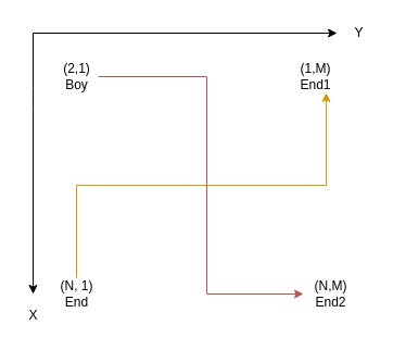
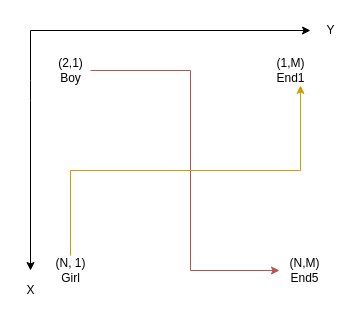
  <mxCell id="0" />
  <mxCell id="1" parent="0" />
  <mxCell id="2" value="" style="endArrow=classic;html=1;" edge="1" parent="1"><mxGeometry width="50" height="50" relative="1" as="geometry"><mxPoint x="30" y="30" as="sourcePoint" /><mxPoint x="30" y="270" as="targetPoint" /><Array as="points"><mxPoint x="30" y="90" /></Array></mxGeometry></mxCell>
  <mxCell id="3" value="" style="endArrow=classic;html=1;" edge="1" parent="1"><mxGeometry width="50" height="50" relative="1" as="geometry"><mxPoint x="30" y="30" as="sourcePoint" /><mxPoint x="310" y="30" as="targetPoint" /></mxGeometry></mxCell>
  <mxCell id="4" value="X" style="text;html=1;align=center;verticalAlign=middle;resizable=0;points=[];autosize=1;" vertex="1" parent="1"><mxGeometry x="20" y="280" width="20" height="20" as="geometry" /></mxCell>
  <mxCell id="5" value="Y" style="text;html=1;align=center;verticalAlign=middle;resizable=0;points=[];autosize=1;" vertex="1" parent="1"><mxGeometry x="320" y="20" width="20" height="20" as="geometry" /></mxCell>
  <mxCell id="6" style="edgeStyle=orthogonalEdgeStyle;rounded=0;orthogonalLoop=1;jettySize=auto;html=1;fillColor=#f8cecc;strokeColor=#b85450;" edge="1" parent="1" source="7" target="11"><mxGeometry relative="1" as="geometry"><Array as="points"><mxPoint x="190" y="70" /><mxPoint x="190" y="270" /></Array></mxGeometry></mxCell>
  <mxCell id="7" value="(2,1)&lt;br&gt;Boy" style="text;html=1;align=center;verticalAlign=middle;resizable=0;points=[];autosize=1;" vertex="1" parent="1"><mxGeometry x="50" y="55" width="40" height="30" as="geometry" /></mxCell>
  <mxCell id="8" style="edgeStyle=orthogonalEdgeStyle;rounded=0;orthogonalLoop=1;jettySize=auto;html=1;fillColor=#ffe6cc;strokeColor=#d79b00;" edge="1" parent="1" source="9" target="10"><mxGeometry relative="1" as="geometry"><Array as="points"><mxPoint x="70" y="170" /><mxPoint x="300" y="170" /></Array></mxGeometry></mxCell>
- <mxCell id="9" value="(N, 1)&lt;br&gt;End" style="text;html=1;align=center;verticalAlign=middle;resizable=0;points=[];autosize=1;" vertex="1" parent="1"><mxGeometry x="45" y="255" width="50" height="30" as="geometry" /></mxCell>
+ <mxCell id="9" value="(N, 1)&lt;br&gt;Girl" style="text;html=1;align=center;verticalAlign=middle;resizable=0;points=[];autosize=1;" vertex="1" parent="1"><mxGeometry x="45" y="255" width="50" height="30" as="geometry" /></mxCell>
  <mxCell id="10" value="(1,M)&lt;br&gt;End1" style="text;html=1;align=center;verticalAlign=middle;resizable=0;points=[];autosize=1;" vertex="1" parent="1"><mxGeometry x="270" y="55" width="40" height="30" as="geometry" /></mxCell>
- <mxCell id="11" value="(N,M)&lt;br&gt;End2" style="text;html=1;align=center;verticalAlign=middle;resizable=0;points=[];autosize=1;" vertex="1" parent="1"><mxGeometry x="279" y="255" width="50" height="30" as="geometry" /></mxCell>
+ <mxCell id="11" value="(N,M)&lt;br&gt;End5" style="text;html=1;align=center;verticalAlign=middle;resizable=0;points=[];autosize=1;" vertex="1" parent="1"><mxGeometry x="279" y="255" width="50" height="30" as="geometry" /></mxCell>
